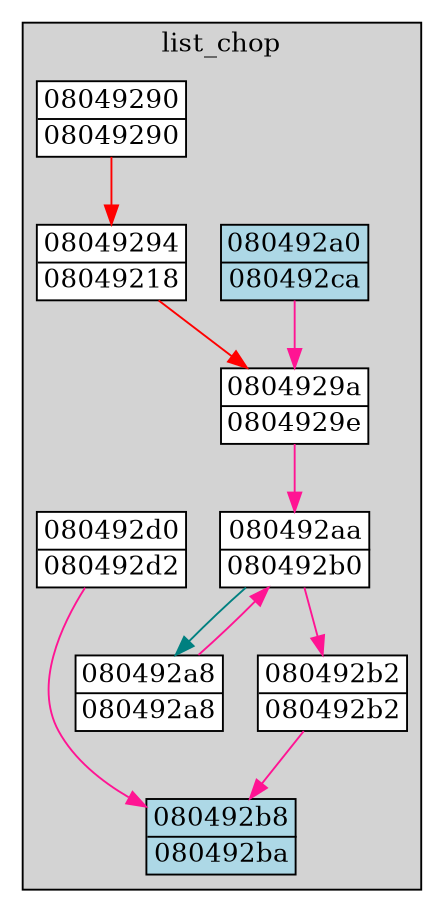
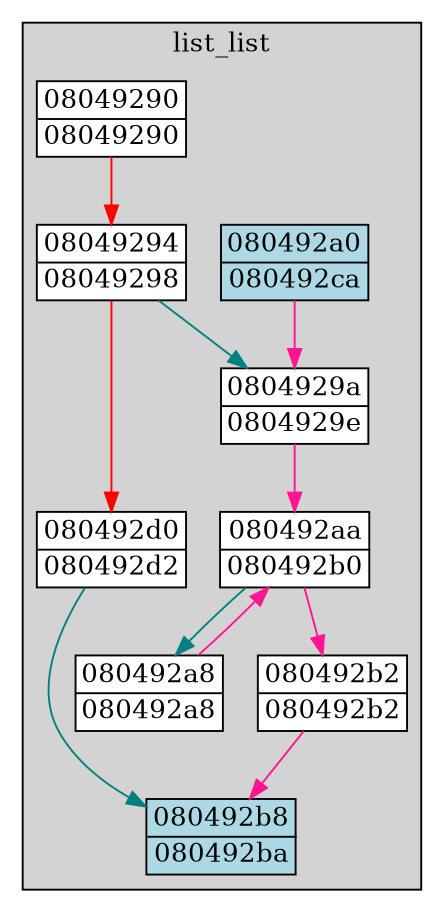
  digraph {
    node [fillcolor=white margin=0 shape=none style="filled,solid"]
    edge [color=deeppink]
    n1 [label=<<TABLE BORDER="1" CELLBORDER="0" CELLSPACING="0"><TR><TD>080492b2</TD></TR><HR/><TR><TD>080492b2</TD></TR></TABLE>>]
    n2 [fillcolor=lightblue label=<<TABLE BORDER="1" CELLBORDER="0" CELLSPACING="0"><TR><TD>080492b8</TD></TR><HR/><TR><TD>080492ba</TD></TR></TABLE>>]
-   n3 [label=<<TABLE BORDER="1" CELLBORDER="0" CELLSPACING="0"><TR><TD>08049294</TD></TR><HR/><TR><TD>08049218</TD></TR></TABLE>>]
+   n3 [label=<<TABLE BORDER="1" CELLBORDER="0" CELLSPACING="0"><TR><TD>08049294</TD></TR><HR/><TR><TD>08049298</TD></TR></TABLE>>]
    n4 [label=<<TABLE BORDER="1" CELLBORDER="0" CELLSPACING="0"><TR><TD>0804929a</TD></TR><HR/><TR><TD>0804929e</TD></TR></TABLE>>]
    n5 [label=<<TABLE BORDER="1" CELLBORDER="0" CELLSPACING="0"><TR><TD>080492d0</TD></TR><HR/><TR><TD>080492d2</TD></TR></TABLE>>]
    n6 [fillcolor=lightblue label=<<TABLE BORDER="1" CELLBORDER="0" CELLSPACING="0"><TR><TD>080492a0</TD></TR><HR/><TR><TD>080492ca</TD></TR></TABLE>>]
    n7 [label=<<TABLE BORDER="1" CELLBORDER="0" CELLSPACING="0"><TR><TD>080492aa</TD></TR><HR/><TR><TD>080492b0</TD></TR></TABLE>>]
    n8 [label=<<TABLE BORDER="1" CELLBORDER="0" CELLSPACING="0"><TR><TD>08049290</TD></TR><HR/><TR><TD>08049290</TD></TR></TABLE>>]
    n9 [label=<<TABLE BORDER="1" CELLBORDER="0" CELLSPACING="0"><TR><TD>080492a8</TD></TR><HR/><TR><TD>080492a8</TD></TR></TABLE>>]
    subgraph cluster_1 {
      color=black
      fillcolor=lightgrey
-     label=list_chop
+     label=list_list
      style="filled,solid"
      n1
      n2
      n3
      n4
      n5
      n6
      n7
      n8
      n9
    }
    n1 -> n2
-   n3 -> n4 [color=red]
+   n3 -> n4 [color=teal]
+   n3 -> n5 [color=red]
    n4 -> n7
-   n5 -> n2
+   n5 -> n2 [color=teal]
    n6 -> n4
    n7 -> n1
    n7 -> n9 [color=teal]
    n8 -> n3 [color=red]
    n9 -> n7 [constraint=false]
  }
